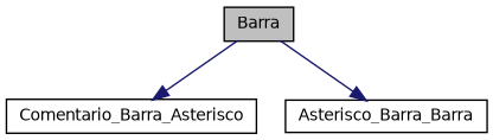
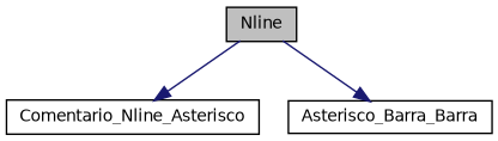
  digraph {
    rankdir=TB
    node [color=black fillcolor=white fontname=Helvetica fontsize=10 shape=record style=filled]
    edge [color=midnightblue fontname=Helvetica fontsize=10 labelfontname=Helvetica labelfontsize=10 style=solid]
-   n1 [fillcolor=grey75 fontcolor=black height=0.2 label=Barra width=0.4]
-   n2 [height=0.2 label=Comentario_Barra_Asterisco width=0.4]
+   n1 [fillcolor=grey75 fontcolor=black height=0.2 label=Nline width=0.4]
+   n2 [height=0.2 label=Comentario_Nline_Asterisco width=0.4]
    n3 [height=0.2 label=Asterisco_Barra_Barra width=0.4]
    n1 -> n2
    n1 -> n3
  }
